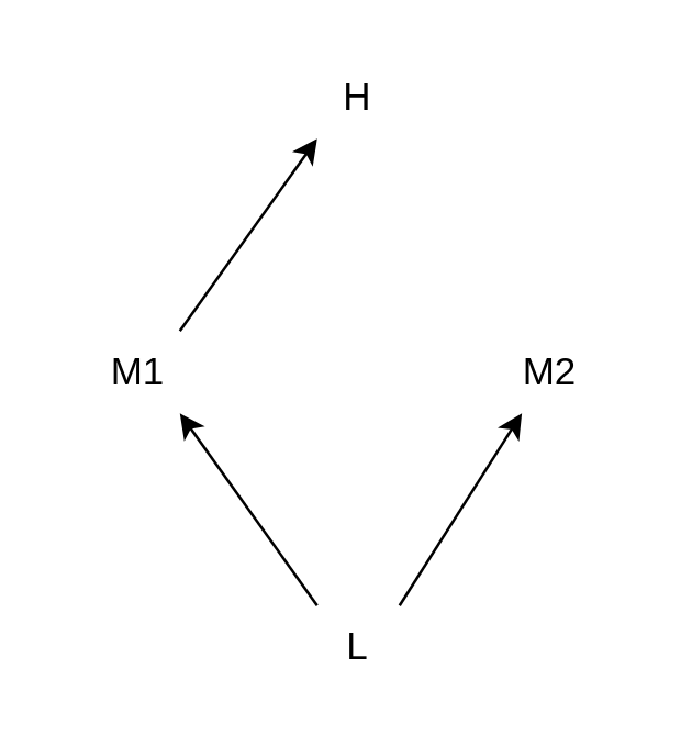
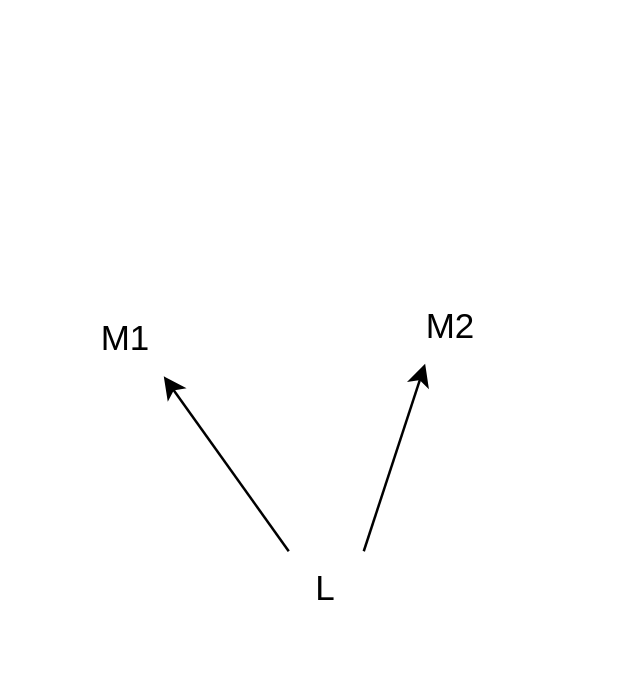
  <mxCell id="0" />
  <mxCell id="1" parent="0" />
  <mxCell id="2" style="rounded=0;orthogonalLoop=1;jettySize=auto;html=1;exitX=0.25;exitY=0;exitDx=0;exitDy=0;entryX=0.75;entryY=1;entryDx=0;entryDy=0;" edge="1" parent="1" source="4" target="6"><mxGeometry relative="1" as="geometry" /></mxCell>
  <mxCell id="3" style="rounded=0;orthogonalLoop=1;jettySize=auto;html=1;exitX=0.75;exitY=0;exitDx=0;exitDy=0;entryX=0.326;entryY=1;entryDx=0;entryDy=0;entryPerimeter=0;" edge="1" parent="1" source="4" target="7"><mxGeometry relative="1" as="geometry" /></mxCell>
  <mxCell id="4" value="&lt;font style=&quot;font-size: 14px;&quot;&gt;L&lt;/font&gt;" style="text;html=1;strokeColor=none;fillColor=none;align=center;verticalAlign=middle;whiteSpace=wrap;rounded=0;" vertex="1" parent="1"><mxGeometry x="100" y="220" width="60" height="30" as="geometry" /></mxCell>
- <mxCell id="5" style="rounded=0;orthogonalLoop=1;jettySize=auto;html=1;exitX=0.75;exitY=0;exitDx=0;exitDy=0;entryX=0.25;entryY=1;entryDx=0;entryDy=0;" edge="1" parent="1" source="6" target="8"><mxGeometry relative="1" as="geometry" /></mxCell>
  <mxCell id="6" value="&lt;font style=&quot;font-size: 14px;&quot;&gt;M1&lt;/font&gt;" style="text;html=1;strokeColor=none;fillColor=none;align=center;verticalAlign=middle;whiteSpace=wrap;rounded=0;" vertex="1" parent="1"><mxGeometry x="20" y="120" width="60" height="30" as="geometry" /></mxCell>
- <mxCell id="7" value="&lt;font style=&quot;font-size: 14px;&quot;&gt;M2&lt;/font&gt;" style="text;html=1;strokeColor=none;fillColor=none;align=center;verticalAlign=middle;whiteSpace=wrap;rounded=0;" vertex="1" parent="1"><mxGeometry x="170" y="120" width="60" height="30" as="geometry" /></mxCell>
- <mxCell id="8" value="&lt;font style=&quot;font-size: 14px;&quot;&gt;H&lt;/font&gt;" style="text;html=1;strokeColor=none;fillColor=none;align=center;verticalAlign=middle;whiteSpace=wrap;rounded=0;" vertex="1" parent="1"><mxGeometry x="100" y="20" width="60" height="30" as="geometry" /></mxCell>
+ <mxCell id="7" value="&lt;font style=&quot;font-size: 14px;&quot;&gt;M2&lt;/font&gt;" style="text;html=1;strokeColor=none;fillColor=none;align=center;verticalAlign=middle;whiteSpace=wrap;rounded=0;" vertex="1" parent="1"><mxGeometry x="150" y="115" width="60" height="30" as="geometry" /></mxCell>
